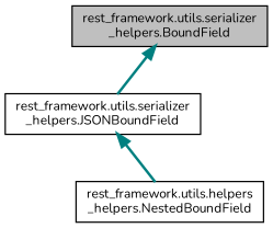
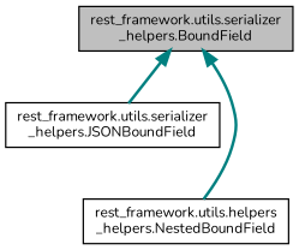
  digraph {
    fontname=Nunito
    rankdir=TB
    node [color=black fillcolor=white fontname=Nunito fontsize=10 shape=record style=filled]
    edge [color=teal dir=back fontname=Nunito fontsize=10 labelfontname=Helvetica labelfontsize=10 style=bold]
    n1 [fillcolor=grey75 fontcolor=black height=0.2 label="rest_framework.utils.serializer\l_helpers.BoundField" width=0.4]
    n2 [height=0.2 label="rest_framework.utils.serializer\l_helpers.JSONBoundField" width=0.4]
    n3 [height=0.2 label="rest_framework.utils.helpers\l_helpers.NestedBoundField" width=0.4]
    n1 -> n2
-   n2 -> n3
+   n1 -> n3
  }
